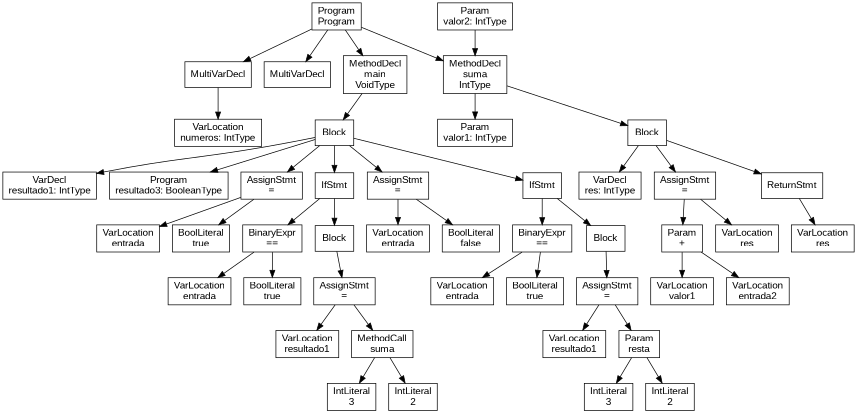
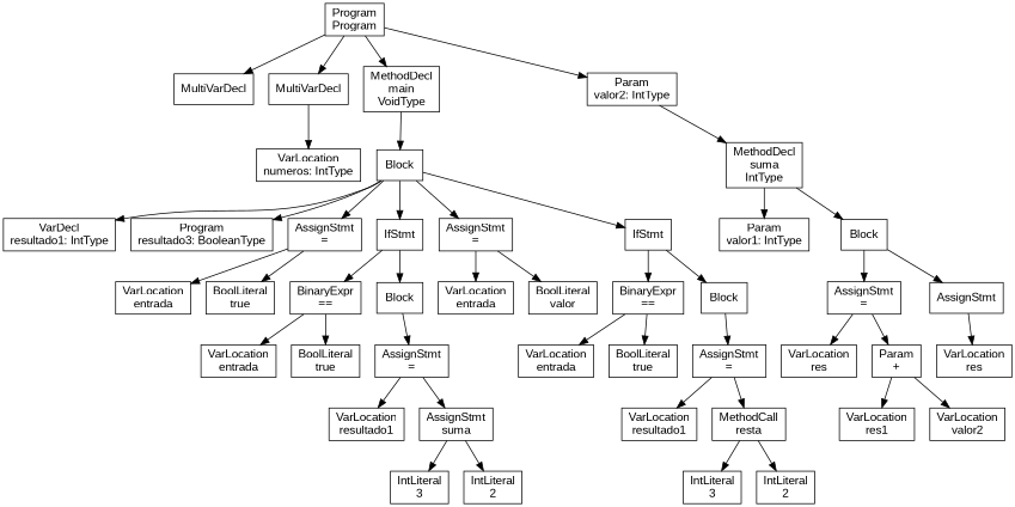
  digraph {
    rankdir=TB
    node [fontname=Arial shape=box]
    edge [fontname=Arial]
    n1 [label="Program\nProgram"]
    n2 [label=MultiVarDecl]
    n3 [label=MultiVarDecl]
    n4 [label="MethodDecl\nsuma\nIntType"]
    n5 [label="MethodDecl\nmain\nVoidType"]
    n6 [label="VarLocation\nnumeros: IntType"]
    n7 [label="Param\nvalor1: IntType"]
    n8 [label=Block]
    n9 [label=Block]
    n10 [label="Param\nvalor2: IntType"]
-   n11 [label="VarDecl\nres: IntType"]
    n12 [label="AssignStmt\n="]
-   n13 [label=ReturnStmt]
+   n13 [label=AssignStmt]
    n14 [label="VarLocation\nres"]
    n15 [label="Param\n+"]
    n16 [label="VarLocation\nres"]
-   n17 [label="VarLocation\nvalor1"]
-   n18 [label="VarLocation\nentrada2"]
+   n17 [label="VarLocation\nres1"]
+   n18 [label="VarLocation\nvalor2"]
    n19 [label="VarDecl\nresultado1: IntType"]
    n20 [label="Program\nresultado3: BooleanType"]
    n21 [label="AssignStmt\n="]
    n22 [label=IfStmt]
    n23 [label="AssignStmt\n="]
    n24 [label=IfStmt]
    n25 [label="VarLocation\nentrada"]
    n26 [label="BoolLiteral\ntrue"]
    n27 [label="BinaryExpr\n=="]
    n28 [label=Block]
    n29 [label="VarLocation\nentrada"]
-   n30 [label="BoolLiteral\nfalse"]
+   n30 [label="BoolLiteral\nvalor"]
    n31 [label="BinaryExpr\n=="]
    n32 [label=Block]
    n33 [label="VarLocation\nentrada"]
    n34 [label="BoolLiteral\ntrue"]
    n35 [label="AssignStmt\n="]
    n36 [label="VarLocation\nresultado1"]
-   n37 [label="MethodCall\nsuma"]
+   n37 [label="AssignStmt\nsuma"]
    n38 [label="IntLiteral\n3"]
    n39 [label="IntLiteral\n2"]
    n40 [label="VarLocation\nentrada"]
    n41 [label="BoolLiteral\ntrue"]
    n42 [label="AssignStmt\n="]
    n43 [label="VarLocation\nresultado1"]
-   n44 [label="Param\nresta"]
+   n44 [label="MethodCall\nresta"]
    n45 [label="IntLiteral\n3"]
    n46 [label="IntLiteral\n2"]
    n1 -> n2
    n1 -> n3
-   n1 -> n4
+   n1 -> n10
    n1 -> n5
    n3 -> n6
    n4 -> n7
    n4 -> n8
    n5 -> n9
-   n8 -> n11
    n8 -> n12
    n8 -> n13
    n9 -> n19
    n9 -> n20
    n9 -> n21
    n9 -> n22
    n9 -> n23
    n9 -> n24
    n10 -> n4
    n12 -> n14
    n12 -> n15
    n13 -> n16
    n15 -> n17
    n15 -> n18
    n21 -> n25
    n21 -> n26
    n22 -> n27
    n22 -> n28
    n23 -> n29
    n23 -> n30
    n24 -> n31
    n24 -> n32
    n27 -> n33
    n27 -> n34
    n28 -> n35
    n31 -> n40
    n31 -> n41
    n32 -> n42
    n35 -> n36
    n35 -> n37
    n37 -> n38
    n37 -> n39
    n42 -> n43
    n42 -> n44
    n44 -> n45
    n44 -> n46
  }
